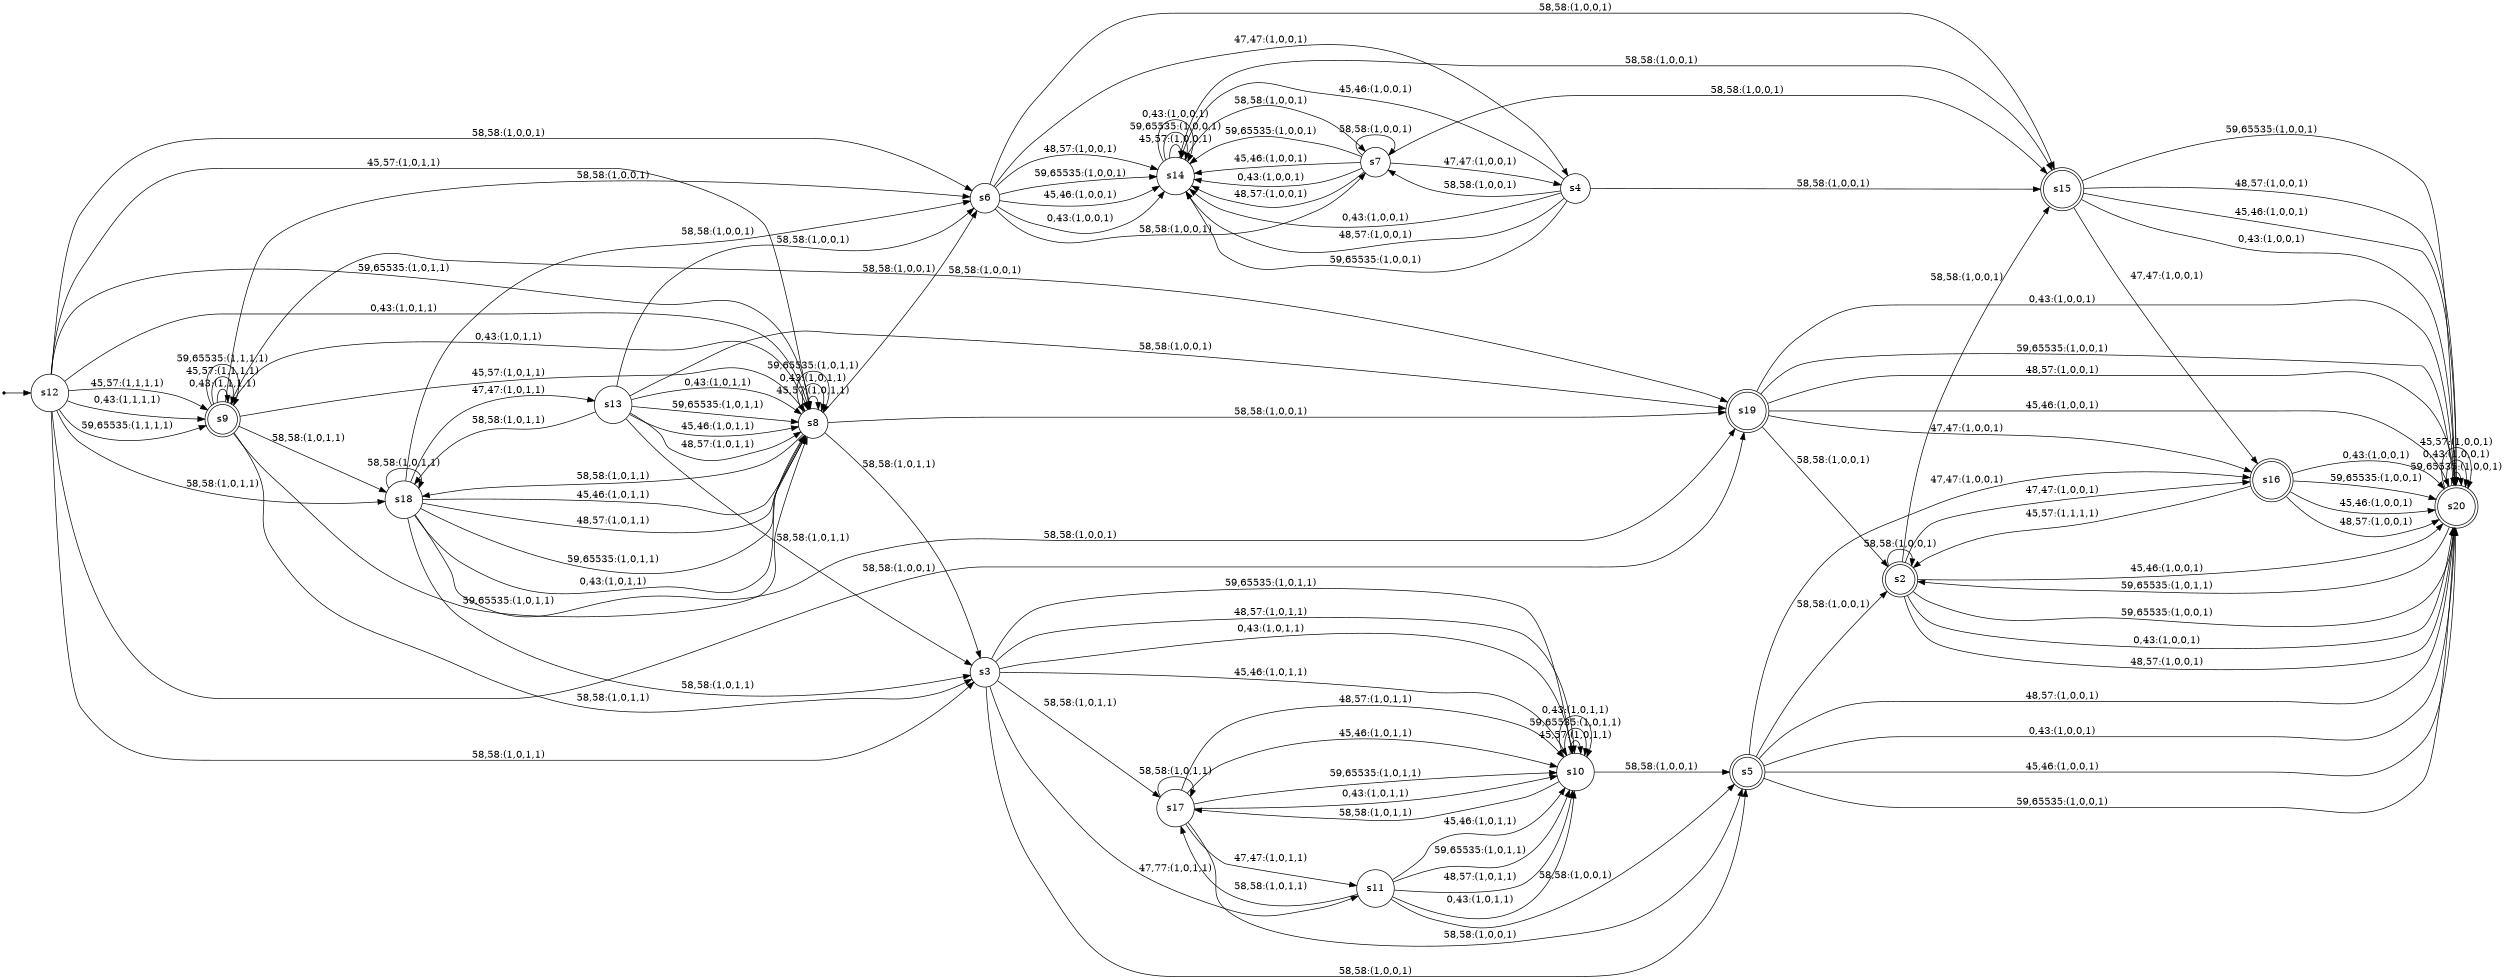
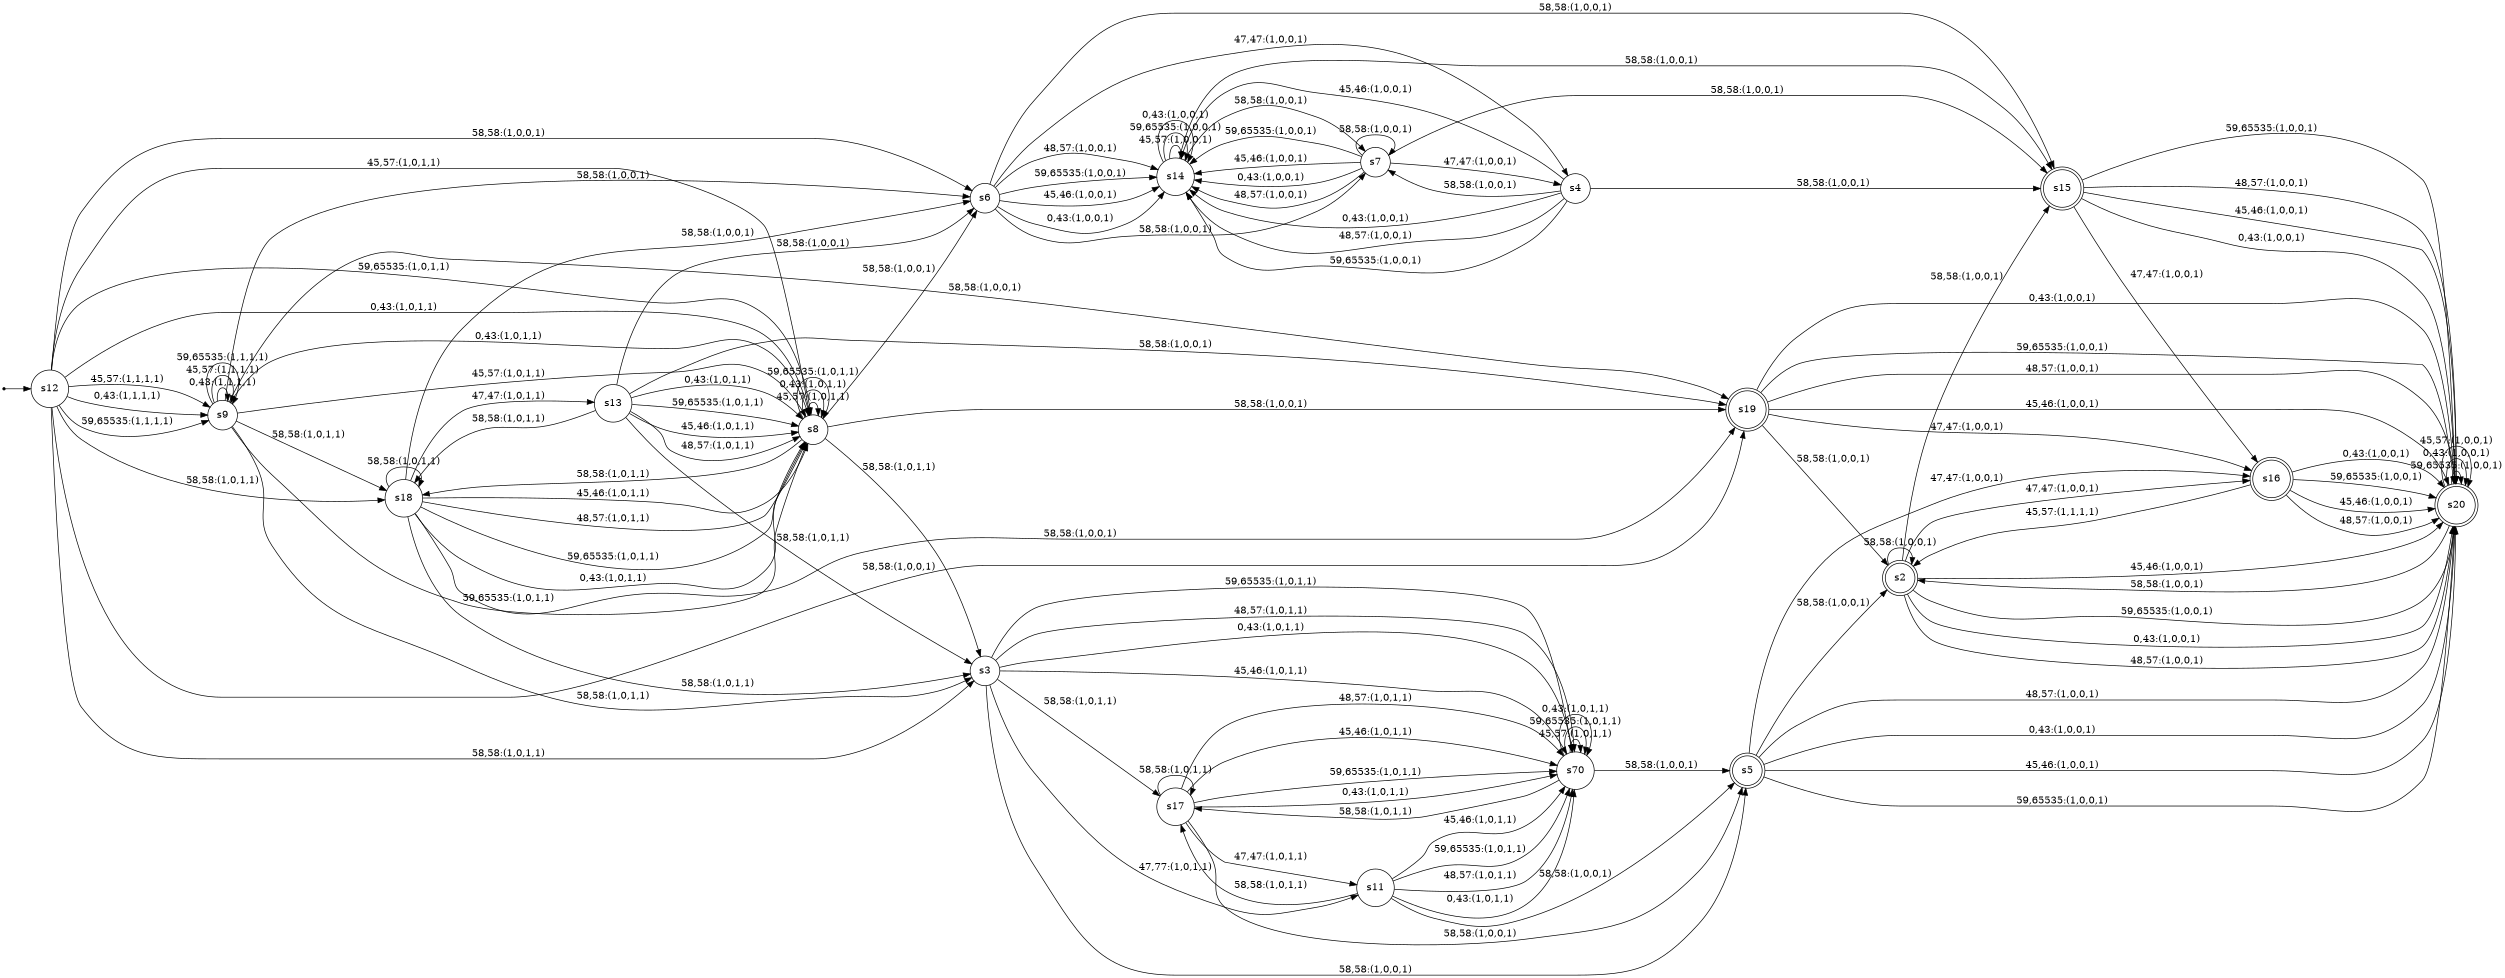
  digraph {
    rankdir=LR
    node [shape=circle]
    init [shape=point]
    s12
    s19 [shape=doublecircle]
    s18
    s8
    s6
    s3
-   s9 [shape=doublecircle]
+   s9
    s2 [shape=doublecircle]
    s20 [shape=doublecircle]
    s16 [shape=doublecircle]
    s15 [shape=doublecircle]
    s5 [shape=doublecircle]
    s13
    s14
    s7
    s4
    s17
    s11
-   s10
+   s10 [label=s70]
    init -> s12
    s12 -> s19 [label="58,58:(1,0,0,1)"]
    s12 -> s18 [label="58,58:(1,0,1,1)"]
    s12 -> s8 [label="45,57:(1,0,1,1)"]
    s12 -> s8 [label="59,65535:(1,0,1,1)"]
    s12 -> s8 [label="0,43:(1,0,1,1)"]
    s12 -> s6 [label="58,58:(1,0,0,1)"]
    s12 -> s3 [label="58,58:(1,0,1,1)"]
    s12 -> s9 [label="0,43:(1,1,1,1)"]
    s12 -> s9 [label="59,65535:(1,1,1,1)"]
    s12 -> s9 [label="45,57:(1,1,1,1)"]
    s19 -> s2 [label="58,58:(1,0,0,1)"]
    s19 -> s20 [label="0,43:(1,0,0,1)"]
    s19 -> s20 [label="59,65535:(1,0,0,1)"]
    s19 -> s20 [label="48,57:(1,0,0,1)"]
    s19 -> s20 [label="45,46:(1,0,0,1)"]
    s19 -> s16 [label="47,47:(1,0,0,1)"]
    s18 -> s19 [label="58,58:(1,0,0,1)"]
    s18 -> s18 [label="58,58:(1,0,1,1)"]
    s18 -> s8 [label="45,46:(1,0,1,1)"]
    s18 -> s8 [label="48,57:(1,0,1,1)"]
    s18 -> s8 [label="59,65535:(1,0,1,1)"]
    s18 -> s8 [label="0,43:(1,0,1,1)"]
    s18 -> s6 [label="58,58:(1,0,0,1)"]
    s18 -> s3 [label="58,58:(1,0,1,1)"]
    s18 -> s13 [label="47,47:(1,0,1,1)"]
    s8 -> s19 [label="58,58:(1,0,0,1)"]
    s8 -> s18 [label="58,58:(1,0,1,1)"]
    s8 -> s8 [label="45,57:(1,0,1,1)"]
    s8 -> s8 [label="0,43:(1,0,1,1)"]
    s8 -> s8 [label="59,65535:(1,0,1,1)"]
    s8 -> s6 [label="58,58:(1,0,0,1)"]
    s8 -> s3 [label="58,58:(1,0,1,1)"]
    s6 -> s15 [label="58,58:(1,0,0,1)"]
    s6 -> s14 [label="0,43:(1,0,0,1)"]
    s6 -> s14 [label="48,57:(1,0,0,1)"]
    s6 -> s14 [label="59,65535:(1,0,0,1)"]
    s6 -> s14 [label="45,46:(1,0,0,1)"]
    s6 -> s7 [label="58,58:(1,0,0,1)"]
    s6 -> s4 [label="47,47:(1,0,0,1)"]
    s3 -> s5 [label="58,58:(1,0,0,1)"]
    s3 -> s17 [label="58,58:(1,0,1,1)"]
    s3 -> s11 [label="47,77:(1,0,1,1)"]
    s3 -> s10 [label="59,65535:(1,0,1,1)"]
    s3 -> s10 [label="48,57:(1,0,1,1)"]
    s3 -> s10 [label="0,43:(1,0,1,1)"]
    s3 -> s10 [label="45,46:(1,0,1,1)"]
    s9 -> s19 [label="58,58:(1,0,0,1)"]
    s9 -> s18 [label="58,58:(1,0,1,1)"]
    s9 -> s8 [label="0,43:(1,0,1,1)"]
    s9 -> s8 [label="45,57:(1,0,1,1)"]
    s9 -> s8 [label="59,65535:(1,0,1,1)"]
    s9 -> s6 [label="58,58:(1,0,0,1)"]
    s9 -> s3 [label="58,58:(1,0,1,1)"]
    s9 -> s9 [label="0,43:(1,1,1,1)"]
    s9 -> s9 [label="45,57:(1,1,1,1)"]
    s9 -> s9 [label="59,65535:(1,1,1,1)"]
    s2 -> s2 [label="58,58:(1,0,0,1)"]
    s2 -> s20 [label="59,65535:(1,0,0,1)"]
    s2 -> s20 [label="0,43:(1,0,0,1)"]
    s2 -> s20 [label="48,57:(1,0,0,1)"]
    s2 -> s20 [label="45,46:(1,0,0,1)"]
    s2 -> s16 [label="47,47:(1,0,0,1)"]
    s2 -> s15 [label="58,58:(1,0,0,1)"]
-   s20 -> s2 [label="59,65535:(1,0,1,1)"]
+   s20 -> s2 [label="58,58:(1,0,0,1)"]
    s20 -> s20 [label="59,65535:(1,0,0,1)"]
    s20 -> s20 [label="0,43:(1,0,0,1)"]
    s20 -> s20 [label="45,57:(1,0,0,1)"]
    s16 -> s2 [label="45,57:(1,1,1,1)"]
    s16 -> s20 [label="59,65535:(1,0,0,1)"]
    s16 -> s20 [label="45,46:(1,0,0,1)"]
    s16 -> s20 [label="48,57:(1,0,0,1)"]
    s16 -> s20 [label="0,43:(1,0,0,1)"]
    s15 -> s20 [label="45,46:(1,0,0,1)"]
    s15 -> s20 [label="0,43:(1,0,0,1)"]
    s15 -> s20 [label="59,65535:(1,0,0,1)"]
    s15 -> s20 [label="48,57:(1,0,0,1)"]
    s15 -> s16 [label="47,47:(1,0,0,1)"]
    s5 -> s2 [label="58,58:(1,0,0,1)"]
    s5 -> s20 [label="59,65535:(1,0,0,1)"]
    s5 -> s20 [label="48,57:(1,0,0,1)"]
    s5 -> s20 [label="0,43:(1,0,0,1)"]
    s5 -> s20 [label="45,46:(1,0,0,1)"]
    s5 -> s16 [label="47,47:(1,0,0,1)"]
    s13 -> s19 [label="58,58:(1,0,0,1)"]
    s13 -> s18 [label="58,58:(1,0,1,1)"]
    s13 -> s8 [label="0,43:(1,0,1,1)"]
    s13 -> s8 [label="59,65535:(1,0,1,1)"]
    s13 -> s8 [label="45,46:(1,0,1,1)"]
    s13 -> s8 [label="48,57:(1,0,1,1)"]
    s13 -> s6 [label="58,58:(1,0,0,1)"]
    s13 -> s3 [label="58,58:(1,0,1,1)"]
    s14 -> s15 [label="58,58:(1,0,0,1)"]
    s14 -> s14 [label="45,57:(1,0,0,1)"]
    s14 -> s14 [label="59,65535:(1,0,0,1)"]
    s14 -> s14 [label="0,43:(1,0,0,1)"]
    s14 -> s7 [label="58,58:(1,0,0,1)"]
    s7 -> s15 [label="58,58:(1,0,0,1)"]
    s7 -> s14 [label="59,65535:(1,0,0,1)"]
    s7 -> s14 [label="45,46:(1,0,0,1)"]
    s7 -> s14 [label="0,43:(1,0,0,1)"]
    s7 -> s14 [label="48,57:(1,0,0,1)"]
    s7 -> s7 [label="58,58:(1,0,0,1)"]
    s7 -> s4 [label="47,47:(1,0,0,1)"]
    s4 -> s15 [label="58,58:(1,0,0,1)"]
    s4 -> s14 [label="0,43:(1,0,0,1)"]
    s4 -> s14 [label="48,57:(1,0,0,1)"]
    s4 -> s14 [label="59,65535:(1,0,0,1)"]
    s4 -> s14 [label="45,46:(1,0,0,1)"]
    s4 -> s7 [label="58,58:(1,0,0,1)"]
    s17 -> s5 [label="58,58:(1,0,0,1)"]
    s17 -> s17 [label="58,58:(1,0,1,1)"]
    s17 -> s11 [label="47,47:(1,0,1,1)"]
    s17 -> s10 [label="48,57:(1,0,1,1)"]
    s17 -> s10 [label="45,46:(1,0,1,1)"]
    s17 -> s10 [label="59,65535:(1,0,1,1)"]
    s17 -> s10 [label="0,43:(1,0,1,1)"]
    s11 -> s5 [label="58,58:(1,0,0,1)"]
    s11 -> s17 [label="58,58:(1,0,1,1)"]
    s11 -> s10 [label="45,46:(1,0,1,1)"]
    s11 -> s10 [label="59,65535:(1,0,1,1)"]
    s11 -> s10 [label="48,57:(1,0,1,1)"]
    s11 -> s10 [label="0,43:(1,0,1,1)"]
    s10 -> s5 [label="58,58:(1,0,0,1)"]
    s10 -> s17 [label="58,58:(1,0,1,1)"]
    s10 -> s10 [label="45,57:(1,0,1,1)"]
    s10 -> s10 [label="59,65535:(1,0,1,1)"]
    s10 -> s10 [label="0,43:(1,0,1,1)"]
  }
